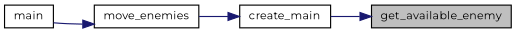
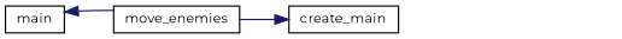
  digraph {
    fontname=Montserrat
    rankdir=RL
    node [color=black fillcolor=white fontname=Montserrat fontsize=10 shape=record style=filled]
    edge [color=midnightblue dir=back fontname=Montserrat fontsize=10 labelfontname=Helvetica labelfontsize=10 style=solid]
-   n1 [fillcolor=grey75 fontcolor=black height=0.2 label=get_available_enemy width=0.4]
    n2 [height=0.2 label=create_main width=0.4]
    n3 [height=0.2 label=move_enemies width=0.4]
    n4 [height=0.2 label=main width=0.4]
-   n1 -> n2
    n2 -> n3
-   n3 -> n4
+   n4 -> n3
  }
